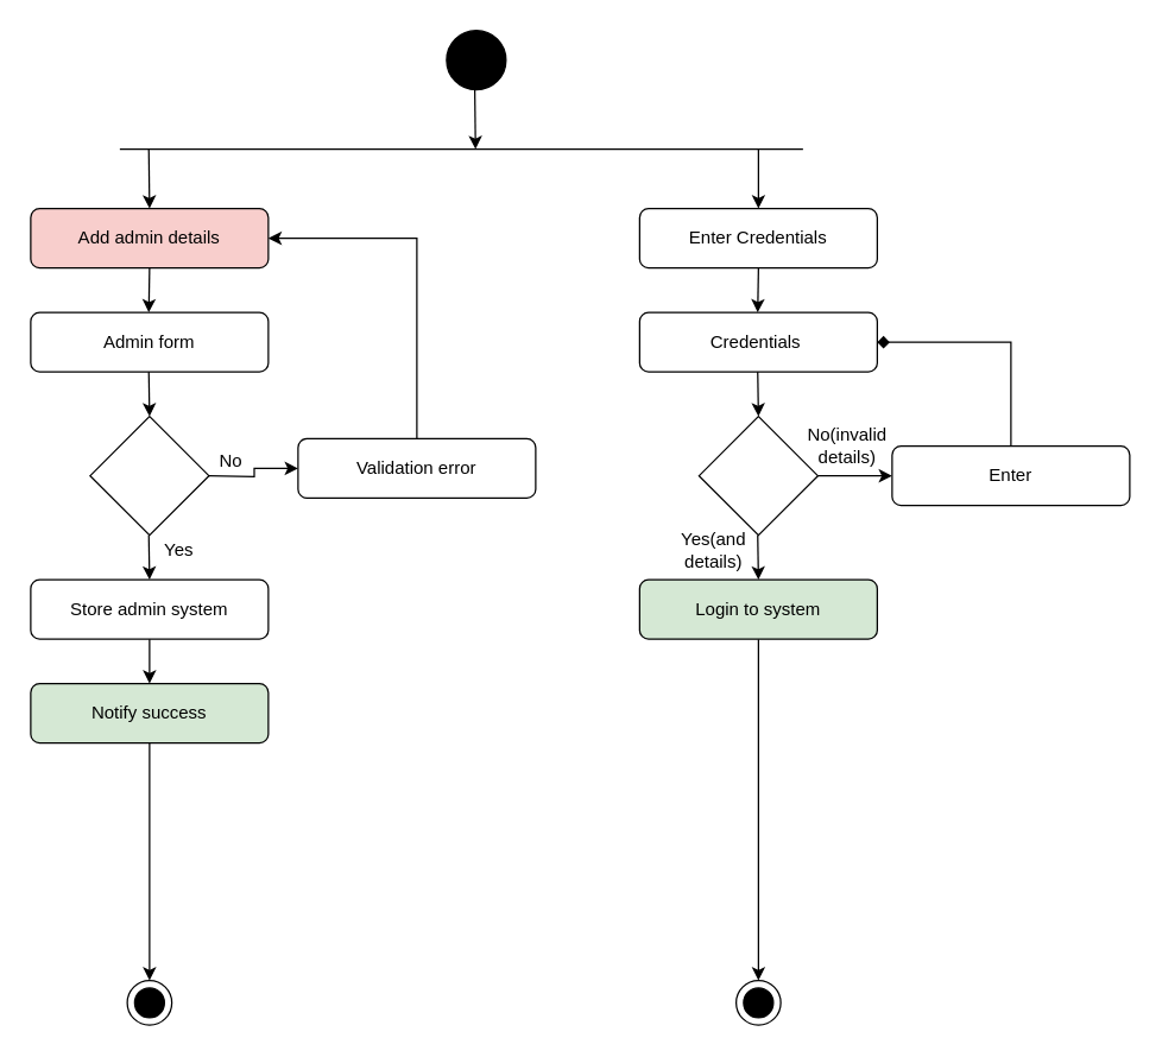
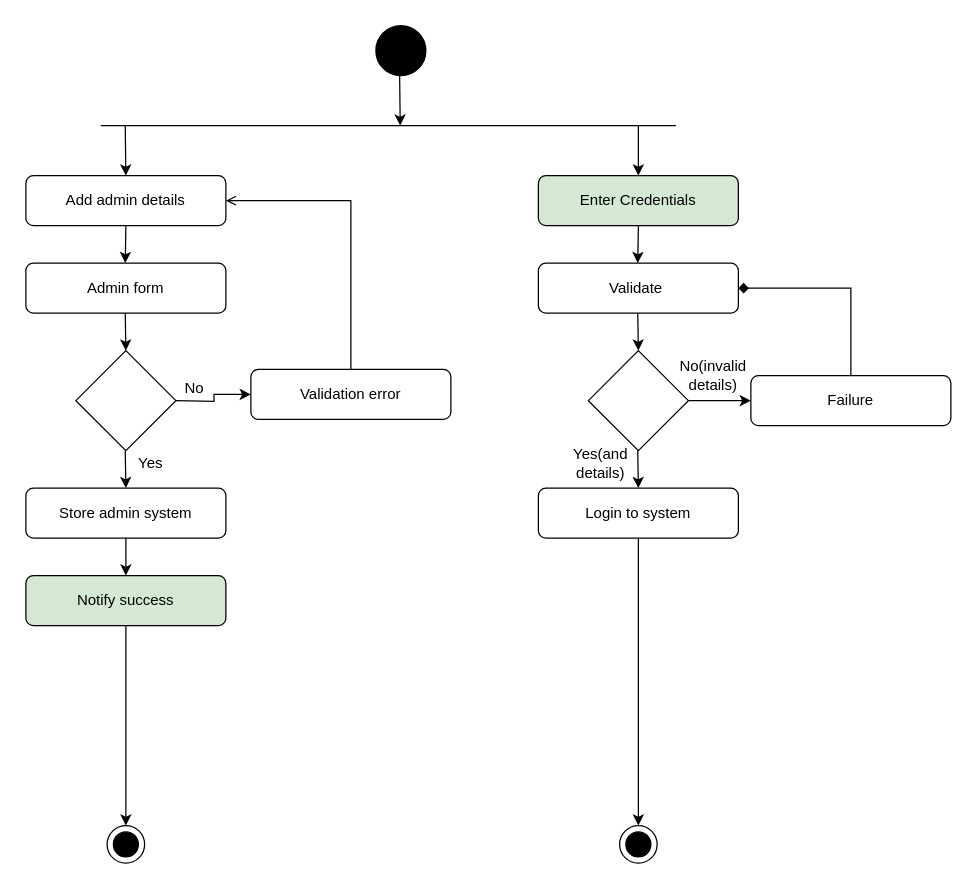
  <mxCell id="0" />
  <mxCell id="1" parent="0" />
  <mxCell id="2" value="" style="ellipse;whiteSpace=wrap;html=1;aspect=fixed;fillColor=#000000;" parent="1" vertex="1"><mxGeometry x="300" y="20" width="40" height="40" as="geometry" /></mxCell>
- <mxCell id="3" value="Add admin details" style="rounded=1;whiteSpace=wrap;html=1;fillColor=#f8cecc;" parent="1" vertex="1"><mxGeometry x="20" y="140" width="160" height="40" as="geometry" /></mxCell>
+ <mxCell id="3" value="Add admin details" style="rounded=1;whiteSpace=wrap;html=1;" parent="1" vertex="1"><mxGeometry x="20" y="140" width="160" height="40" as="geometry" /></mxCell>
  <mxCell id="4" value="Admin form" style="rounded=1;whiteSpace=wrap;html=1;" parent="1" vertex="1"><mxGeometry x="20" y="210" width="160" height="40" as="geometry" /></mxCell>
  <mxCell id="5" value="" style="rhombus;whiteSpace=wrap;html=1;fillColor=none;strokeColor=#FFFFFF;" parent="1" vertex="1"><mxGeometry x="70" y="300" width="80" height="80" as="geometry" /></mxCell>
  <mxCell id="6" value="" style="rhombus;whiteSpace=wrap;html=1;strokeColor=#FFFFFF;fillColor=none;" parent="1" vertex="1"><mxGeometry x="50" y="320" width="80" height="80" as="geometry" /></mxCell>
  <mxCell id="7" value="" style="rhombus;whiteSpace=wrap;html=1;strokeColor=#000000;strokeWidth=1;fillColor=#ffffff;" parent="1" vertex="1"><mxGeometry x="60" y="280" width="80" height="80" as="geometry" /></mxCell>
  <mxCell id="8" value="Store admin system" style="rounded=1;whiteSpace=wrap;html=1;" parent="1" vertex="1"><mxGeometry x="20" y="390" width="160" height="40" as="geometry" /></mxCell>
  <mxCell id="9" value="Validation error" style="rounded=1;whiteSpace=wrap;html=1;" parent="1" vertex="1"><mxGeometry x="200" y="295" width="160" height="40" as="geometry" /></mxCell>
  <mxCell id="10" value="" style="edgeStyle=orthogonalEdgeStyle;rounded=0;orthogonalLoop=1;jettySize=auto;html=1;entryX=0.5;entryY=0;entryDx=0;entryDy=0;exitX=0.5;exitY=1;exitDx=0;exitDy=0;" parent="1" source="11" target="17" edge="1"><mxGeometry relative="1" as="geometry"><mxPoint x="100" y="550" as="targetPoint" /><Array as="points"><mxPoint x="100" y="540" /><mxPoint x="100" y="540" /></Array></mxGeometry></mxCell>
  <mxCell id="11" value="Notify success" style="rounded=1;whiteSpace=wrap;html=1;fillColor=#d5e8d4;" parent="1" vertex="1"><mxGeometry x="20" y="460" width="160" height="40" as="geometry" /></mxCell>
  <mxCell id="12" value="" style="endArrow=classic;html=1;" parent="1" edge="1"><mxGeometry width="50" height="50" relative="1" as="geometry"><mxPoint x="99.5" y="250" as="sourcePoint" /><mxPoint x="100" y="280" as="targetPoint" /></mxGeometry></mxCell>
  <mxCell id="13" value="" style="endArrow=classic;html=1;" parent="1" edge="1"><mxGeometry width="50" height="50" relative="1" as="geometry"><mxPoint x="100" y="180" as="sourcePoint" /><mxPoint x="99.5" y="210" as="targetPoint" /></mxGeometry></mxCell>
  <mxCell id="14" value="" style="endArrow=classic;html=1;" parent="1" edge="1"><mxGeometry width="50" height="50" relative="1" as="geometry"><mxPoint x="100" y="430" as="sourcePoint" /><mxPoint x="100" y="460" as="targetPoint" /></mxGeometry></mxCell>
  <mxCell id="15" value="" style="endArrow=classic;html=1;" parent="1" edge="1"><mxGeometry width="50" height="50" relative="1" as="geometry"><mxPoint x="99.5" y="360" as="sourcePoint" /><mxPoint x="100" y="390" as="targetPoint" /></mxGeometry></mxCell>
  <mxCell id="16" value="" style="edgeStyle=orthogonalEdgeStyle;rounded=0;orthogonalLoop=1;jettySize=auto;html=1;" parent="1" target="9" edge="1"><mxGeometry relative="1" as="geometry"><mxPoint x="140" y="320" as="sourcePoint" /><mxPoint x="140" y="370" as="targetPoint" /></mxGeometry></mxCell>
  <mxCell id="17" value="" style="ellipse;whiteSpace=wrap;html=1;aspect=fixed;strokeColor=#000000;strokeWidth=1;fillColor=#ffffff;" parent="1" vertex="1"><mxGeometry x="85" y="660" width="30" height="30" as="geometry" /></mxCell>
  <mxCell id="18" value="" style="ellipse;whiteSpace=wrap;html=1;strokeColor=#000000;strokeWidth=1;fillColor=#000000;" parent="1" vertex="1"><mxGeometry x="90" y="665" width="20" height="20" as="geometry" /></mxCell>
- <mxCell id="19" value="" style="edgeStyle=orthogonalEdgeStyle;rounded=0;orthogonalLoop=1;jettySize=auto;html=1;entryX=1;entryY=0.5;entryDx=0;entryDy=0;exitX=0.5;exitY=0;exitDx=0;exitDy=0;" edge="1" parent="1" source="9" target="3"><mxGeometry relative="1" as="geometry"><mxPoint x="290" y="260" as="sourcePoint" /></mxGeometry></mxCell>
+ <mxCell id="19" value="" style="edgeStyle=orthogonalEdgeStyle;rounded=0;orthogonalLoop=1;jettySize=auto;html=1;entryX=1;entryY=0.5;entryDx=0;entryDy=0;exitX=0.5;exitY=0;exitDx=0;exitDy=0;endArrow=open;" edge="1" parent="1" source="9" target="3"><mxGeometry relative="1" as="geometry"><mxPoint x="290" y="260" as="sourcePoint" /></mxGeometry></mxCell>
  <mxCell id="20" value="No&lt;span style=&quot;color: rgba(0 , 0 , 0 , 0) ; font-family: monospace ; font-size: 0px&quot;&gt;%3CmxGraphModel%3E%3Croot%3E%3CmxCell%20id%3D%220%22%2F%3E%3CmxCell%20id%3D%221%22%20parent%3D%220%22%2F%3E%3CmxCell%20id%3D%222%22%20value%3D%22%22%20style%3D%22edgeStyle%3DorthogonalEdgeStyle%3Brounded%3D0%3BorthogonalLoop%3D1%3BjettySize%3Dauto%3Bhtml%3D1%3B%22%20edge%3D%221%22%20parent%3D%221%22%3E%3CmxGeometry%20relative%3D%221%22%20as%3D%22geometry%22%3E%3CmxPoint%20x%3D%22390%22%20y%3D%22480%22%20as%3D%22sourcePoint%22%2F%3E%3CmxPoint%20x%3D%22390%22%20y%3D%22530%22%20as%3D%22targetPoint%22%2F%3E%3C%2FmxGeometry%3E%3C%2FmxCell%3E%3C%2Froot%3E%3C%2FmxGraphModel%3E&lt;/span&gt;" style="text;html=1;strokeColor=none;fillColor=none;align=center;verticalAlign=middle;whiteSpace=wrap;rounded=0;" parent="1" vertex="1"><mxGeometry x="135" y="300" width="40" height="20" as="geometry" /></mxCell>
  <mxCell id="21" value="Yes" style="text;html=1;strokeColor=none;fillColor=none;align=center;verticalAlign=middle;whiteSpace=wrap;rounded=0;" parent="1" vertex="1"><mxGeometry x="100" y="360" width="40" height="20" as="geometry" /></mxCell>
- <mxCell id="22" value="Enter Credentials" style="rounded=1;whiteSpace=wrap;html=1;" parent="1" vertex="1"><mxGeometry x="430" y="140" width="160" height="40" as="geometry" /></mxCell>
- <mxCell id="23" value="Credentials&amp;nbsp;" style="rounded=1;whiteSpace=wrap;html=1;" parent="1" vertex="1"><mxGeometry x="430" y="210" width="160" height="40" as="geometry" /></mxCell>
+ <mxCell id="22" value="Enter Credentials" style="rounded=1;whiteSpace=wrap;html=1;fillColor=#d5e8d4;" parent="1" vertex="1"><mxGeometry x="430" y="140" width="160" height="40" as="geometry" /></mxCell>
+ <mxCell id="23" value="Validate&amp;nbsp;" style="rounded=1;whiteSpace=wrap;html=1;" parent="1" vertex="1"><mxGeometry x="430" y="210" width="160" height="40" as="geometry" /></mxCell>
  <mxCell id="24" value="" style="rhombus;whiteSpace=wrap;html=1;fillColor=none;strokeColor=#FFFFFF;" parent="1" vertex="1"><mxGeometry x="480" y="300" width="80" height="80" as="geometry" /></mxCell>
  <mxCell id="25" value="" style="rhombus;whiteSpace=wrap;html=1;strokeColor=#FFFFFF;fillColor=none;" parent="1" vertex="1"><mxGeometry x="460" y="320" width="80" height="80" as="geometry" /></mxCell>
  <mxCell id="26" value="" style="rhombus;whiteSpace=wrap;html=1;strokeColor=#000000;strokeWidth=1;fillColor=#ffffff;" parent="1" vertex="1"><mxGeometry x="470" y="280" width="80" height="80" as="geometry" /></mxCell>
  <mxCell id="27" value="" style="edgeStyle=orthogonalEdgeStyle;rounded=0;orthogonalLoop=1;jettySize=auto;html=1;entryX=0.5;entryY=0;entryDx=0;entryDy=0;" parent="1" source="28" edge="1" target="33"><mxGeometry relative="1" as="geometry"><mxPoint x="510" y="550" as="targetPoint" /></mxGeometry></mxCell>
- <mxCell id="28" value="Login to system" style="rounded=1;whiteSpace=wrap;html=1;fillColor=#d5e8d4;" parent="1" vertex="1"><mxGeometry x="430" y="390" width="160" height="40" as="geometry" /></mxCell>
+ <mxCell id="28" value="Login to system" style="rounded=1;whiteSpace=wrap;html=1;" parent="1" vertex="1"><mxGeometry x="430" y="390" width="160" height="40" as="geometry" /></mxCell>
  <mxCell id="29" value="" style="endArrow=classic;html=1;" parent="1" edge="1"><mxGeometry width="50" height="50" relative="1" as="geometry"><mxPoint x="509.5" y="250" as="sourcePoint" /><mxPoint x="510" y="280" as="targetPoint" /></mxGeometry></mxCell>
  <mxCell id="30" value="" style="endArrow=classic;html=1;" parent="1" edge="1"><mxGeometry width="50" height="50" relative="1" as="geometry"><mxPoint x="510" y="180" as="sourcePoint" /><mxPoint x="509.5" y="210" as="targetPoint" /></mxGeometry></mxCell>
  <mxCell id="31" value="" style="endArrow=classic;html=1;" parent="1" edge="1"><mxGeometry width="50" height="50" relative="1" as="geometry"><mxPoint x="509.5" y="360" as="sourcePoint" /><mxPoint x="510" y="390" as="targetPoint" /></mxGeometry></mxCell>
  <mxCell id="32" value="" style="edgeStyle=orthogonalEdgeStyle;rounded=0;orthogonalLoop=1;jettySize=auto;html=1;" parent="1" edge="1"><mxGeometry relative="1" as="geometry"><mxPoint x="550" y="320" as="sourcePoint" /><mxPoint x="600" y="320" as="targetPoint" /></mxGeometry></mxCell>
  <mxCell id="33" value="" style="ellipse;whiteSpace=wrap;html=1;aspect=fixed;strokeColor=#000000;strokeWidth=1;fillColor=#ffffff;" parent="1" vertex="1"><mxGeometry x="495" y="660" width="30" height="30" as="geometry" /></mxCell>
  <mxCell id="34" value="" style="ellipse;whiteSpace=wrap;html=1;strokeColor=#000000;strokeWidth=1;fillColor=#000000;" parent="1" vertex="1"><mxGeometry x="500" y="665" width="20" height="20" as="geometry" /></mxCell>
  <mxCell id="35" value="No(invalid details)&lt;span style=&quot;color: rgba(0 , 0 , 0 , 0) ; font-family: monospace ; font-size: 0px&quot;&gt;%3CmxGraphModel%3E%3Croot%3E%3CmxCell%20id%3D%220%22%2F%3E%3CmxCell%20id%3D%221%22%20parent%3D%220%22%2F%3E%3CmxCell%20id%3D%222%22%20value%3D%22%22%20style%3D%22edgeStyle%3DorthogonalEdgeStyle%3Brounded%3D0%3BorthogonalLoop%3D1%3BjettySize%3Dauto%3Bhtml%3D1%3B%22%20edge%3D%221%22%20parent%3D%221%22%3E%3CmxGeometry%20relative%3D%221%22%20as%3D%22geometry%22%3E%3CmxPoint%20x%3D%22390%22%20y%3D%22480%22%20as%3D%22sourcePoint%22%2F%3E%3CmxPoint%20x%3D%22390%22%20y%3D%22530%22%20as%3D%22targetPoint%22%2F%3E%3C%2FmxGeometry%3E%3C%2FmxCell%3E%3C%2Froot%3E%3C%2FmxGraphModel%3E&lt;/span&gt;" style="text;html=1;strokeColor=none;fillColor=none;align=center;verticalAlign=middle;whiteSpace=wrap;rounded=0;" parent="1" vertex="1"><mxGeometry x="550" y="290" width="40" height="20" as="geometry" /></mxCell>
  <mxCell id="36" value="Yes(and details)" style="text;html=1;strokeColor=none;fillColor=none;align=center;verticalAlign=middle;whiteSpace=wrap;rounded=0;" parent="1" vertex="1"><mxGeometry x="460" y="360" width="40" height="20" as="geometry" /></mxCell>
  <mxCell id="37" style="edgeStyle=orthogonalEdgeStyle;rounded=0;orthogonalLoop=1;jettySize=auto;html=1;entryX=1;entryY=0.5;entryDx=0;entryDy=0;exitX=0.5;exitY=0;exitDx=0;exitDy=0;endArrow=diamond;" parent="1" source="38" target="23" edge="1"><mxGeometry relative="1" as="geometry"><mxPoint x="665" y="600" as="targetPoint" /><Array as="points"><mxPoint x="680" y="230" /></Array></mxGeometry></mxCell>
- <mxCell id="38" value="Enter" style="rounded=1;whiteSpace=wrap;html=1;" parent="1" vertex="1"><mxGeometry x="600" y="300" width="160" height="40" as="geometry" /></mxCell>
+ <mxCell id="38" value="Failure" style="rounded=1;whiteSpace=wrap;html=1;" parent="1" vertex="1"><mxGeometry x="600" y="300" width="160" height="40" as="geometry" /></mxCell>
  <mxCell id="39" value="" style="endArrow=none;html=1;" parent="1" edge="1"><mxGeometry width="50" height="50" relative="1" as="geometry"><mxPoint x="80" y="100" as="sourcePoint" /><mxPoint x="540" y="100" as="targetPoint" /></mxGeometry></mxCell>
  <mxCell id="40" value="" style="endArrow=classic;html=1;entryX=0.5;entryY=0;entryDx=0;entryDy=0;" parent="1" target="3" edge="1"><mxGeometry width="50" height="50" relative="1" as="geometry"><mxPoint x="99.5" y="100" as="sourcePoint" /><mxPoint x="99" y="130" as="targetPoint" /></mxGeometry></mxCell>
  <mxCell id="41" value="" style="endArrow=classic;html=1;entryX=0.5;entryY=0;entryDx=0;entryDy=0;" parent="1" target="22" edge="1"><mxGeometry width="50" height="50" relative="1" as="geometry"><mxPoint x="510" y="100" as="sourcePoint" /><mxPoint x="509.5" y="130" as="targetPoint" /></mxGeometry></mxCell>
  <mxCell id="42" value="" style="endArrow=classic;html=1;entryX=0.5;entryY=0;entryDx=0;entryDy=0;" parent="1" edge="1"><mxGeometry width="50" height="50" relative="1" as="geometry"><mxPoint x="319" y="60" as="sourcePoint" /><mxPoint x="319.5" y="100" as="targetPoint" /></mxGeometry></mxCell>
